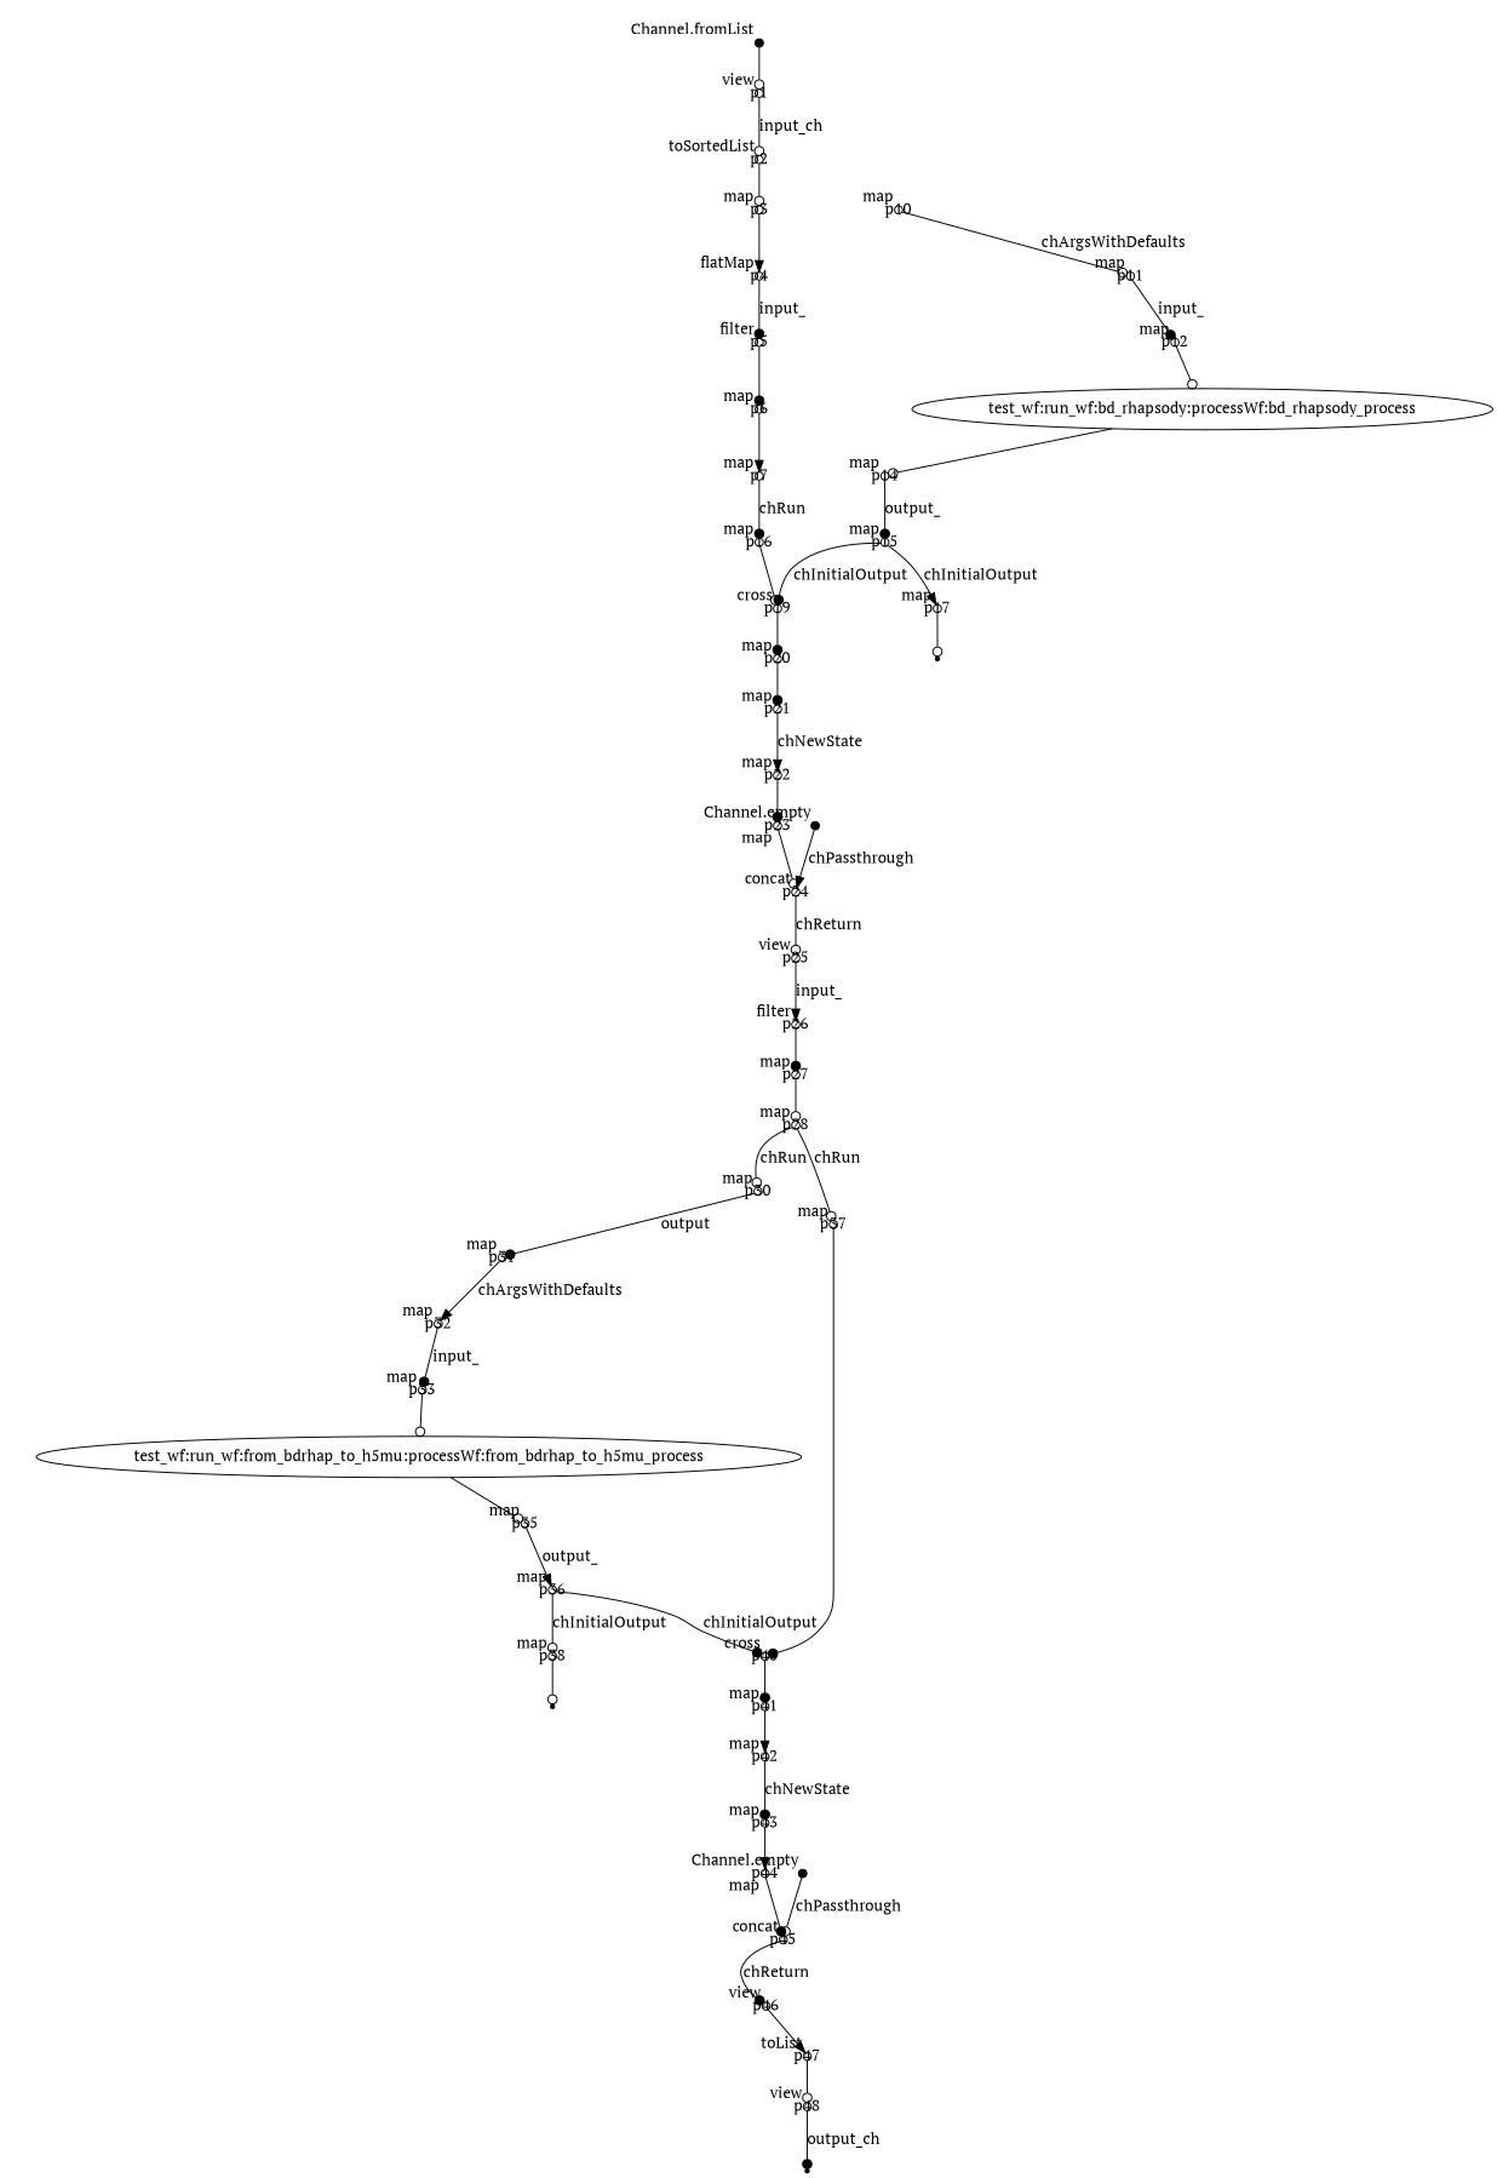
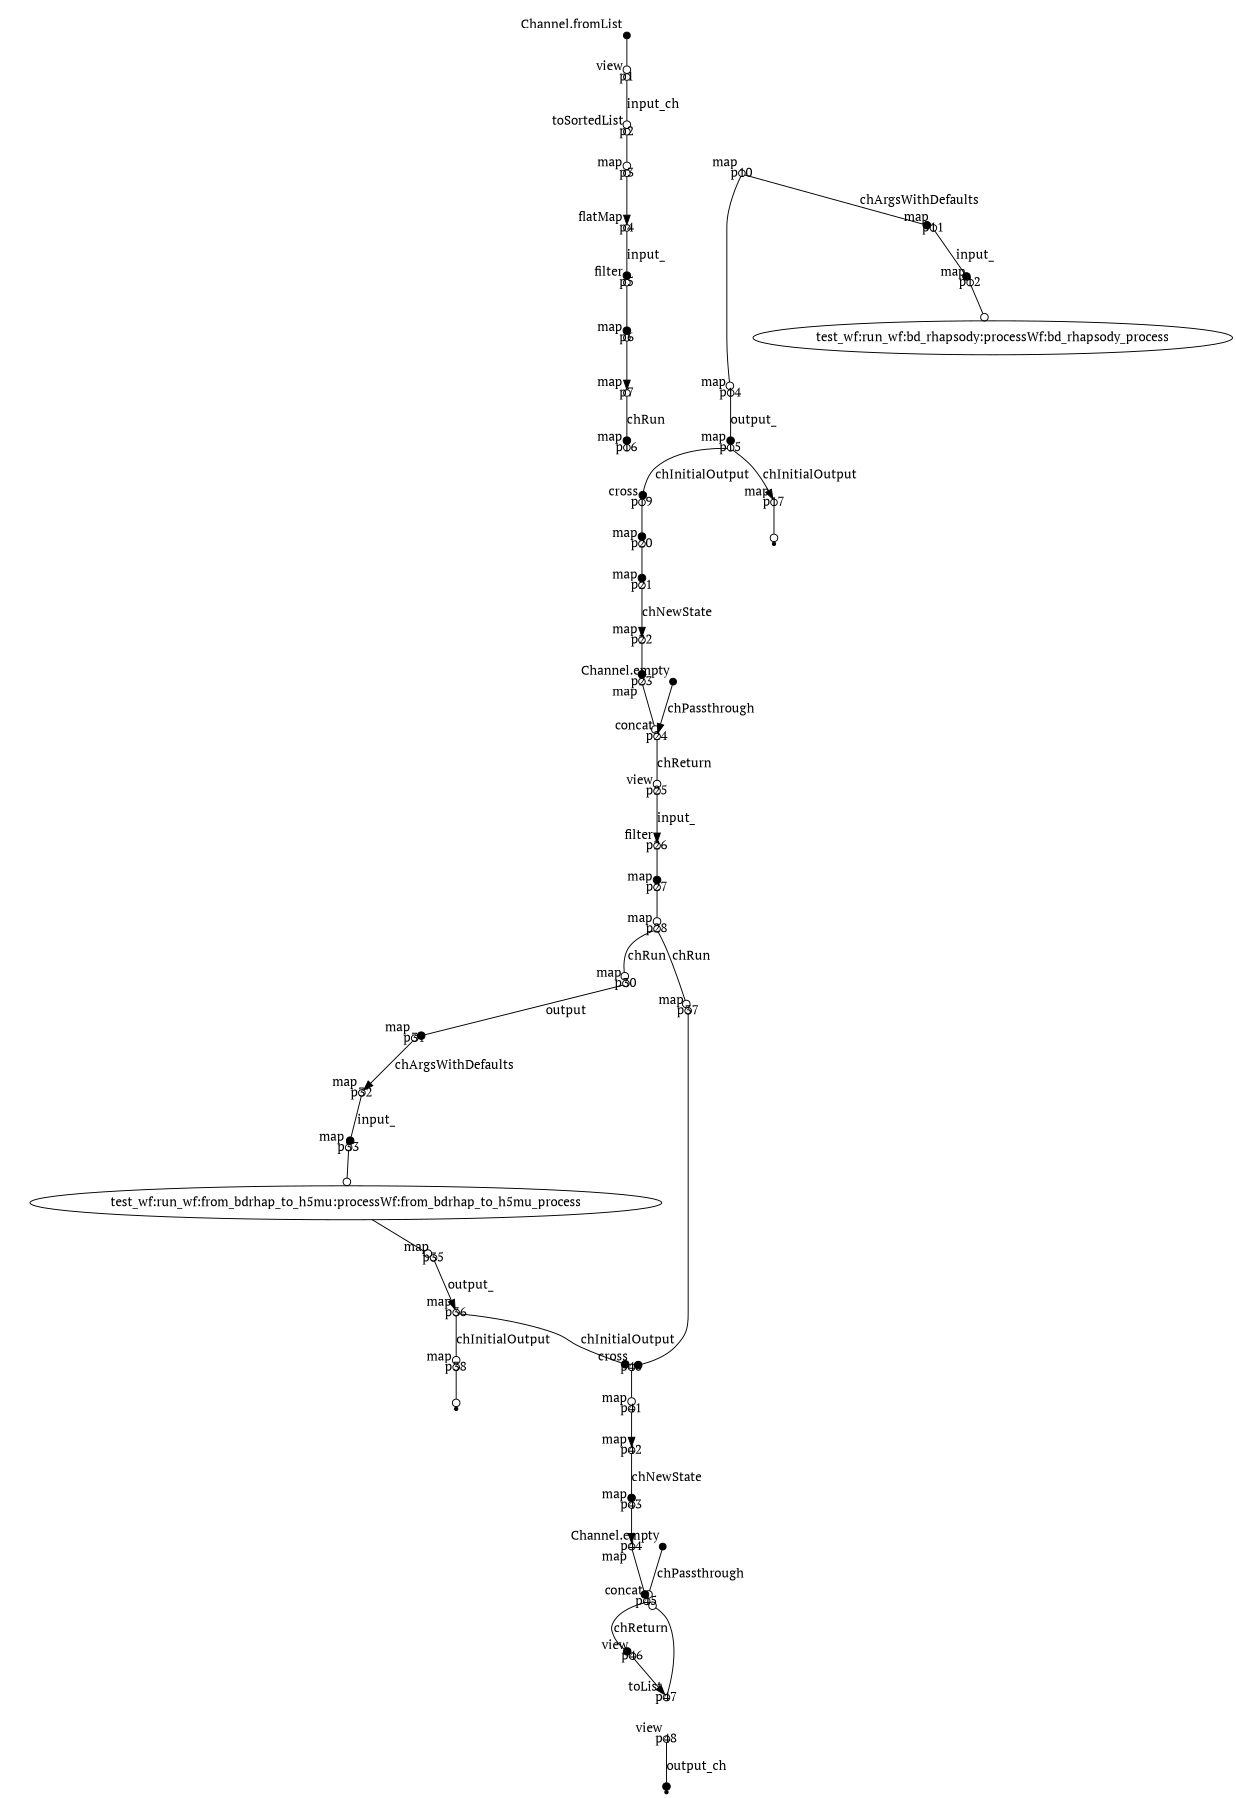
  digraph {
    fontname="PT Serif"
    node [fixedsize=true fontname="PT Serif" shape=circle xlabel=map]
    edge [arrowhead=odot fontname="PT Serif"]
    p0 [shape=point width=0.1 xlabel="Channel.fromList"]
    p1 [width=0.1 xlabel=view]
    p2 [width=0.1 xlabel=toSortedList]
    p3 [width=0.1]
    p4 [width=0.1 xlabel=flatMap]
    p5 [width=0.1 xlabel=filter]
    p6 [width=0.1]
    p7 [width=0.1]
    p16 [width=0.1]
    p19 [width=0.1 xlabel=cross]
    p10 [width=0.1]
    p11 [width=0.1]
    p8 [shape=point width=0.1 xlabel="Channel.empty"]
    p24 [width=0.1 xlabel=concat]
    p25 [width=0.1 xlabel=view]
    p26 [width=0.1 xlabel=filter]
    p12 [width=0.1]
    n18 [label="test_wf:run_wf:bd_rhapsody:processWf:bd_rhapsody_process" fixedsize="" shape="" xlabel=""]
    p14 [width=0.1]
    p15 [width=0.1]
    p17 [width=0.1]
    p18 [shape=point fixedsize="" xlabel=""]
    p20 [width=0.1]
    p21 [width=0.1]
    p22 [width=0.1]
    p23 [width=0.1]
    p27 [width=0.1]
    p28 [width=0.1]
    p30 [width=0.1]
    p37 [width=0.1]
    p31 [width=0.1]
    p40 [width=0.1 xlabel=cross]
    p32 [width=0.1]
    p29 [shape=point width=0.1 xlabel="Channel.empty"]
    p45 [width=0.1 xlabel=concat]
    p46 [width=0.1 xlabel=view]
    p47 [width=0.1 xlabel=toList]
    p33 [width=0.1]
    n39 [label="test_wf:run_wf:from_bdrhap_to_h5mu:processWf:from_bdrhap_to_h5mu_process" fixedsize="" shape="" xlabel=""]
    p35 [width=0.1]
    p36 [width=0.1]
    p38 [width=0.1]
    p39 [shape=point fixedsize="" xlabel=""]
    p41 [width=0.1]
    p42 [width=0.1]
    p43 [width=0.1]
    p44 [width=0.1]
    p48 [width=0.1 xlabel=view]
    p49 [shape=point fixedsize="" xlabel=""]
    p0 -> p1
    p1 -> p2 [label=input_ch]
    p2 -> p3
    p3 -> p4 [arrowhead=normal]
    p4 -> p5 [arrowhead=dot label=input_]
    p5 -> p6 [arrowhead=dot]
    p6 -> p7 [arrowhead=normal]
    p7 -> p16 [arrowhead=dot label=chRun]
-   p16 -> p19
    p19 -> p20 [arrowhead=dot]
-   p10 -> p11 [label=chArgsWithDefaults]
+   p10 -> p11 [arrowhead=dot label=chArgsWithDefaults]
    p11 -> p12 [arrowhead=dot label=input_]
    p8 -> p24 [arrowhead=normal label=chPassthrough]
    p24 -> p25 [label=chReturn]
    p25 -> p26 [arrowhead=normal label=input_]
    p26 -> p27 [arrowhead=dot]
    p12 -> n18
-   n18 -> p14
+   p10 -> p14
    p14 -> p15 [arrowhead=dot label=output_]
    p15 -> p19 [arrowhead=dot label=chInitialOutput]
    p15 -> p17 [arrowhead=normal label=chInitialOutput]
    p17 -> p18
    p20 -> p21 [arrowhead=dot]
    p21 -> p22 [arrowhead=normal label=chNewState]
    p22 -> p23 [arrowhead=dot]
    p23 -> p24
    p27 -> p28
    p28 -> p30 [label=chRun]
    p28 -> p37 [label=chRun]
    p30 -> p31 [arrowhead=dot label=output]
    p37 -> p40 [arrowhead=dot]
    p31 -> p32 [arrowhead=normal label=chArgsWithDefaults]
-   p40 -> p41 [arrowhead=dot]
+   p40 -> p41
    p32 -> p33 [arrowhead=dot label=input_]
    p29 -> p45 [label=chPassthrough]
    p45 -> p46 [arrowhead=dot label=chReturn]
    p46 -> p47 [arrowhead=normal]
-   p47 -> p48
+   p47 -> p45
    p33 -> n39
    n39 -> p35
    p35 -> p36 [arrowhead=normal label=output_]
    p36 -> p40 [arrowhead=dot label=chInitialOutput]
    p36 -> p38 [label=chInitialOutput]
    p38 -> p39
    p41 -> p42 [arrowhead=normal]
    p42 -> p43 [arrowhead=dot label=chNewState]
    p43 -> p44 [arrowhead=normal]
    p44 -> p45 [arrowhead=dot]
    p48 -> p49 [arrowhead=dot label=output_ch]
  }
